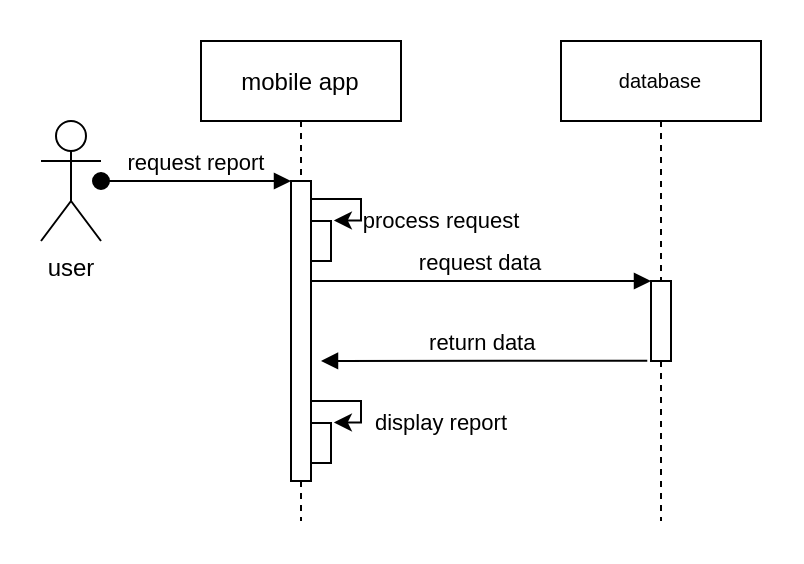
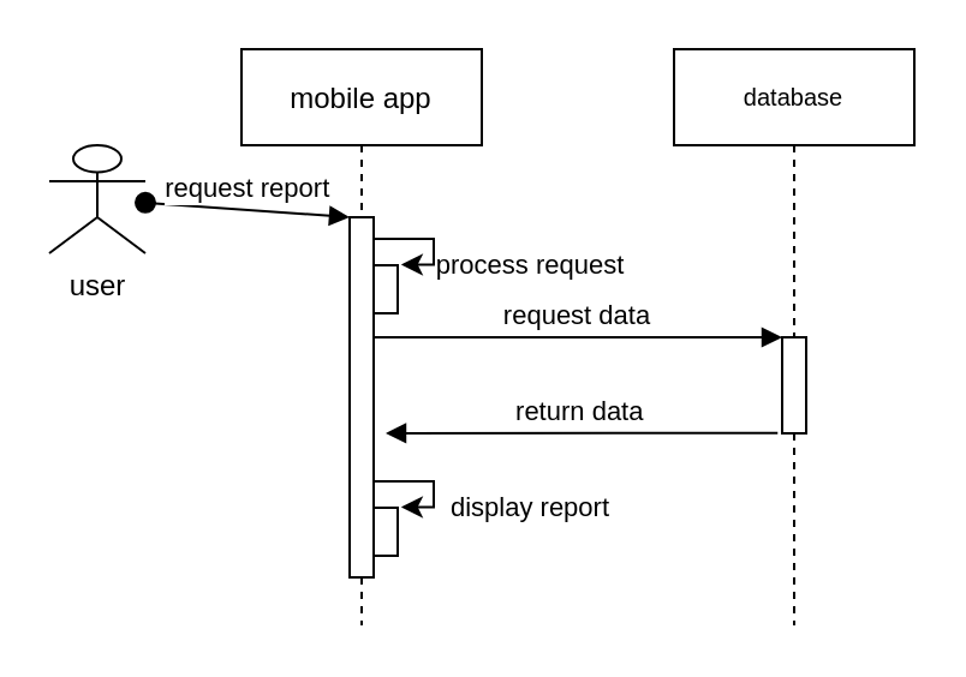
  <mxCell id="0" />
  <mxCell id="1" parent="0" />
  <mxCell id="2" value="mobile app" style="shape=umlLifeline;perimeter=lifelinePerimeter;container=1;collapsible=0;recursiveResize=0;rounded=0;shadow=0;strokeWidth=1;" parent="1" vertex="1"><mxGeometry x="100" y="20" width="100" height="240" as="geometry" /></mxCell>
  <mxCell id="3" value="process request" style="edgeStyle=orthogonalEdgeStyle;rounded=0;orthogonalLoop=1;jettySize=auto;html=1;entryX=1.143;entryY=-0.014;entryDx=0;entryDy=0;entryPerimeter=0;" parent="2" source="4" target="5" edge="1"><mxGeometry x="0.449" y="40" relative="1" as="geometry"><Array as="points"><mxPoint x="80" y="79" /><mxPoint x="80" y="90" /></Array><mxPoint x="40" y="-40" as="offset" /></mxGeometry></mxCell>
  <mxCell id="4" value="" style="points=[];perimeter=orthogonalPerimeter;rounded=0;shadow=0;strokeWidth=1;" parent="2" vertex="1"><mxGeometry x="45" y="70" width="10" height="150" as="geometry" /></mxCell>
  <mxCell id="5" value="" style="points=[];perimeter=orthogonalPerimeter;rounded=0;shadow=0;strokeWidth=1;" parent="2" vertex="1"><mxGeometry x="55" y="90" width="10" height="20" as="geometry" /></mxCell>
  <mxCell id="6" value="display report" style="edgeStyle=orthogonalEdgeStyle;rounded=0;orthogonalLoop=1;jettySize=auto;html=1;entryX=1.143;entryY=-0.014;entryDx=0;entryDy=0;entryPerimeter=0;" parent="2" target="7" edge="1"><mxGeometry x="0.449" y="40" relative="1" as="geometry"><mxPoint x="55" y="180" as="sourcePoint" /><Array as="points"><mxPoint x="80" y="180" /><mxPoint x="80" y="191" /></Array><mxPoint x="40" y="-40" as="offset" /></mxGeometry></mxCell>
  <mxCell id="7" value="" style="points=[];perimeter=orthogonalPerimeter;rounded=0;shadow=0;strokeWidth=1;" parent="2" vertex="1"><mxGeometry x="55" y="191" width="10" height="20" as="geometry" /></mxCell>
  <mxCell id="8" value="database" style="shape=umlLifeline;perimeter=lifelinePerimeter;container=1;collapsible=0;recursiveResize=0;rounded=0;shadow=0;strokeWidth=1;fontSize=10;" parent="1" vertex="1"><mxGeometry x="280" y="20" width="100" height="240" as="geometry" /></mxCell>
  <mxCell id="9" value="" style="points=[];perimeter=orthogonalPerimeter;rounded=0;shadow=0;strokeWidth=1;" parent="8" vertex="1"><mxGeometry x="45" y="120" width="10" height="40" as="geometry" /></mxCell>
  <mxCell id="10" value="request data" style="verticalAlign=bottom;endArrow=block;entryX=0;entryY=0;shadow=0;strokeWidth=1;" parent="1" target="9" edge="1"><mxGeometry relative="1" as="geometry"><mxPoint x="155" y="140" as="sourcePoint" /></mxGeometry></mxCell>
- <mxCell id="11" value="user" style="shape=umlActor;verticalLabelPosition=bottom;verticalAlign=top;html=1;outlineConnect=0;" parent="1" vertex="1"><mxGeometry x="20" y="60" width="30" height="60" as="geometry" /></mxCell>
+ <mxCell id="11" value="user" style="shape=umlActor;verticalLabelPosition=bottom;verticalAlign=top;html=1;outlineConnect=0;" parent="1" vertex="1"><mxGeometry x="20" y="60" width="40" height="45" as="geometry" /></mxCell>
  <mxCell id="12" value="request report" style="verticalAlign=bottom;startArrow=oval;endArrow=block;startSize=8;shadow=0;strokeWidth=1;" parent="1" source="11" target="4" edge="1"><mxGeometry relative="1" as="geometry"><mxPoint x="85" y="90" as="sourcePoint" /></mxGeometry></mxCell>
  <mxCell id="13" value="return data" style="verticalAlign=bottom;endArrow=block;shadow=0;strokeWidth=1;exitX=-0.186;exitY=0.997;exitDx=0;exitDy=0;exitPerimeter=0;" parent="1" source="9" edge="1"><mxGeometry relative="1" as="geometry"><mxPoint x="180" y="240" as="sourcePoint" /><mxPoint x="160" y="180" as="targetPoint" /></mxGeometry></mxCell>
